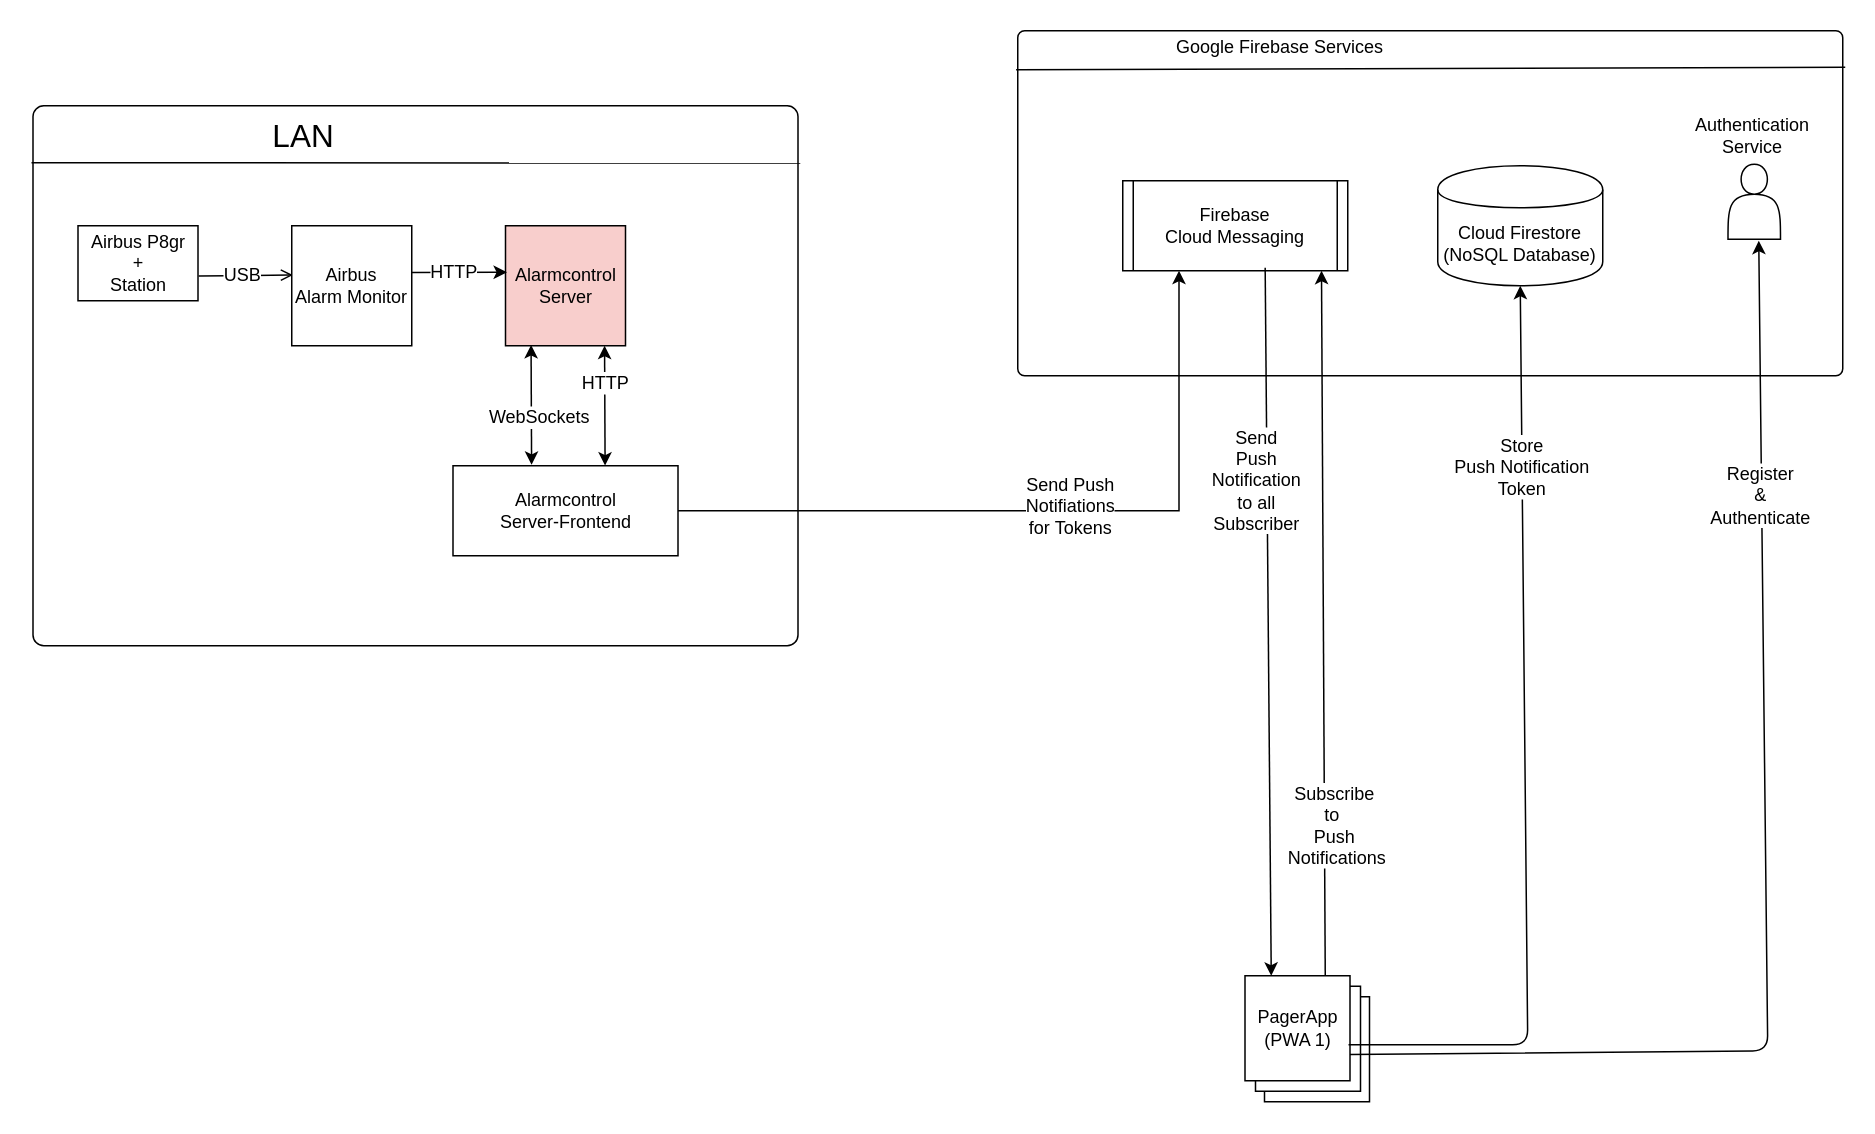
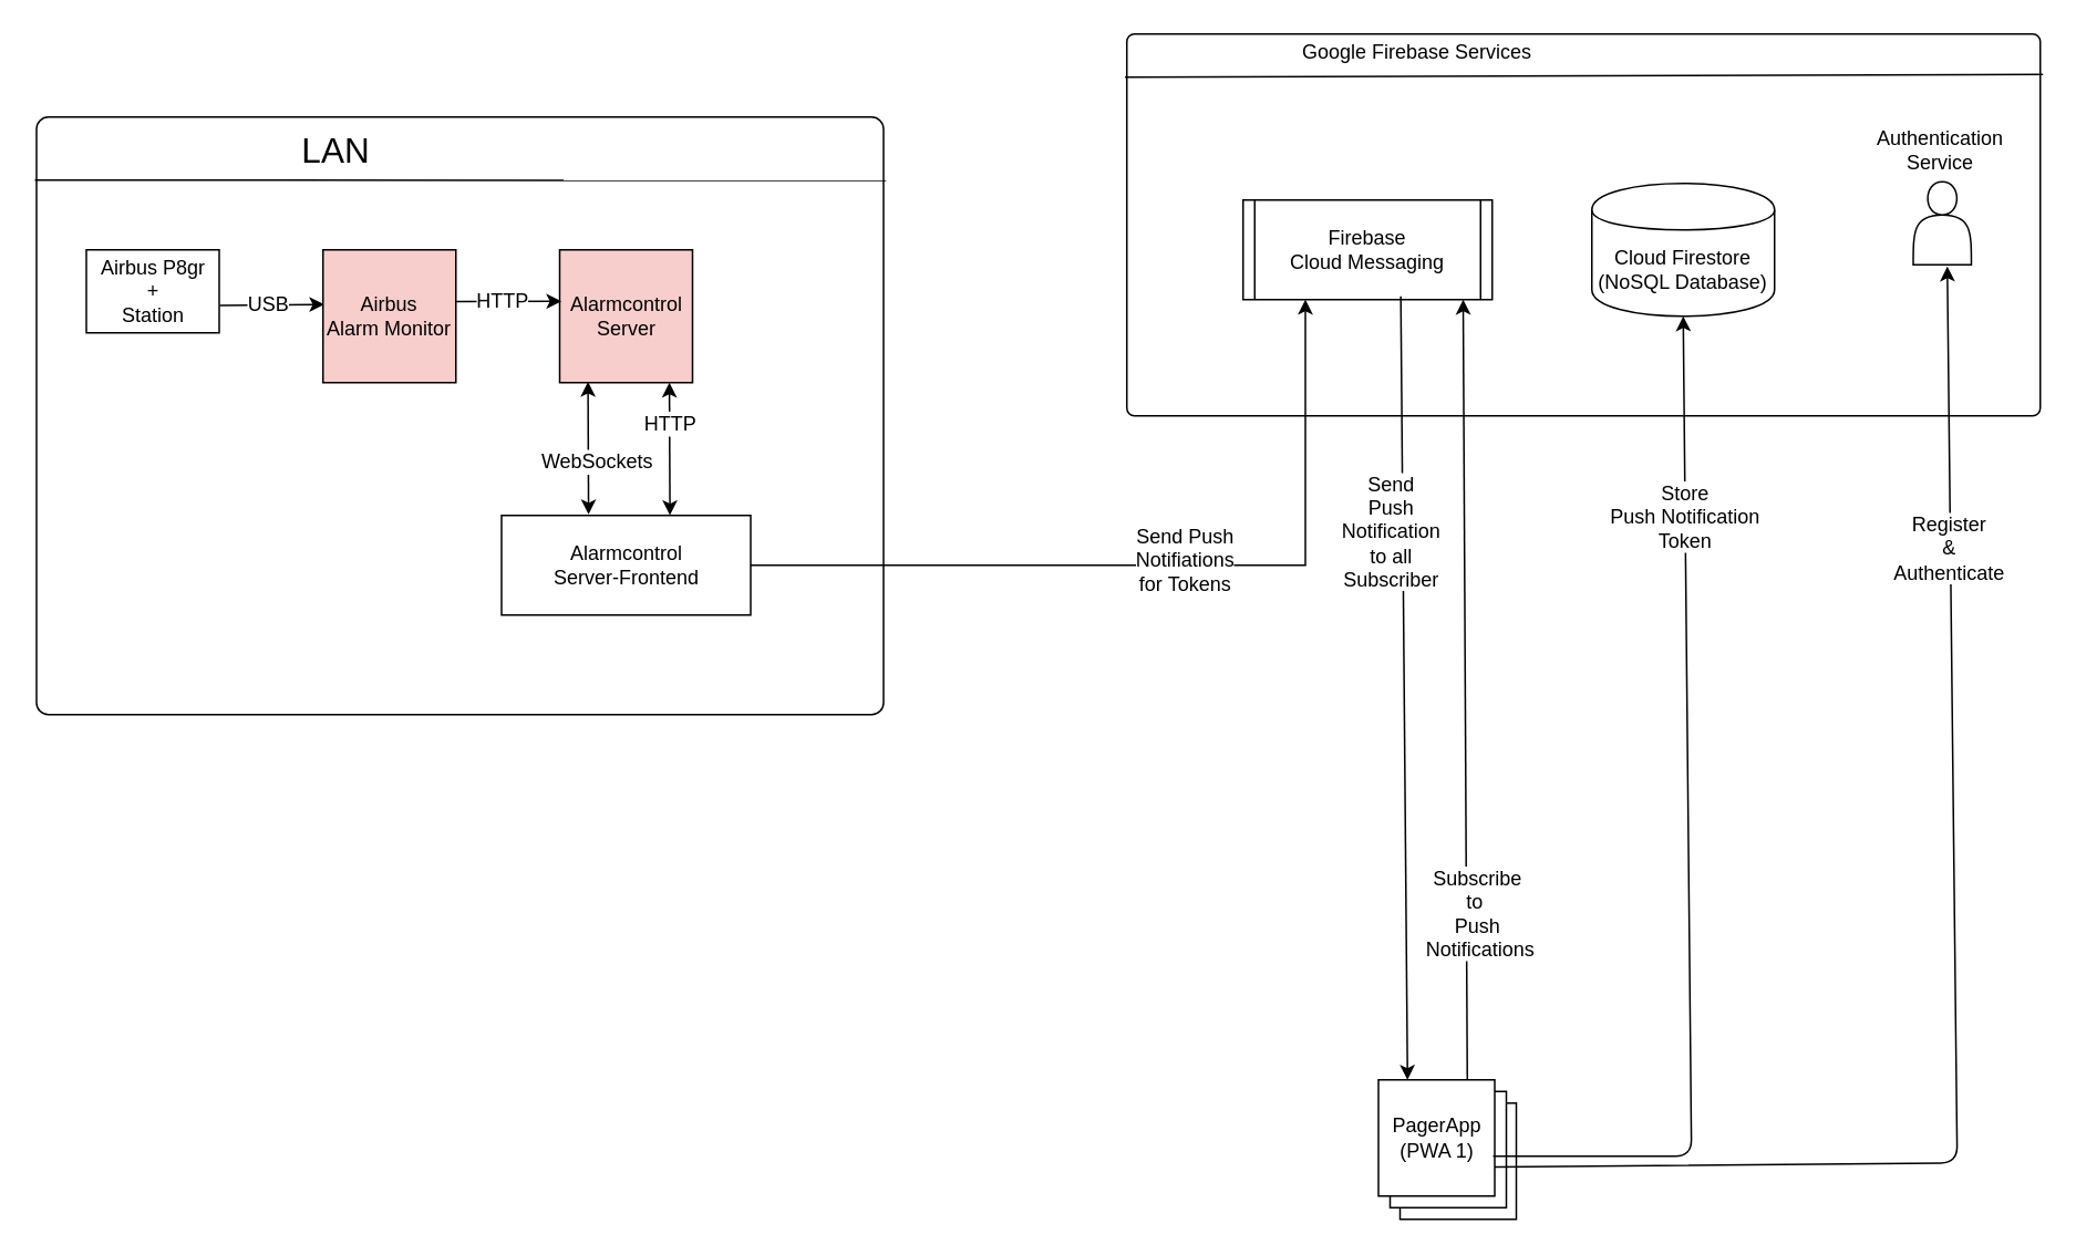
  <mxCell id="0" />
  <mxCell id="1" parent="0" />
  <mxCell id="2" value="PagerApp&lt;br&gt;(PWA 2)" style="rounded=0;whiteSpace=wrap;html=1;fontSize=12;" vertex="1" parent="1"><mxGeometry x="842.5" y="664" width="70" height="70" as="geometry" /></mxCell>
  <mxCell id="3" value="PagerApp&lt;br&gt;(PWA 2)" style="rounded=0;whiteSpace=wrap;html=1;fontSize=12;" vertex="1" parent="1"><mxGeometry x="836.5" y="657" width="70" height="70" as="geometry" /></mxCell>
  <mxCell id="4" value="" style="rounded=1;whiteSpace=wrap;html=1;fontSize=12;arcSize=2;" vertex="1" parent="1"><mxGeometry x="678" y="20" width="550" height="230" as="geometry" /></mxCell>
  <mxCell id="5" value="" style="rounded=1;whiteSpace=wrap;html=1;fontSize=12;arcSize=2;" vertex="1" parent="1"><mxGeometry x="21.5" y="70" width="510" height="360" as="geometry" /></mxCell>
  <mxCell id="6" value="LAN" style="text;html=1;strokeColor=none;fillColor=none;align=center;verticalAlign=middle;whiteSpace=wrap;rounded=0;fontSize=21;" vertex="1" parent="1"><mxGeometry x="181.5" y="80" width="40" height="20" as="geometry" /></mxCell>
  <mxCell id="7" value="Alarmcontrol&lt;br&gt;Server" style="whiteSpace=wrap;html=1;aspect=fixed;fontSize=12;fillColor=#f8cecc;" vertex="1" parent="1"><mxGeometry x="336.5" y="150" width="80" height="80" as="geometry" /></mxCell>
  <mxCell id="8" value="" style="endArrow=none;html=1;fontSize=12;entryX=1.003;entryY=0.106;entryDx=0;entryDy=0;entryPerimeter=0;" edge="1" parent="1" target="5"><mxGeometry width="50" height="50" relative="1" as="geometry"><mxPoint x="20.5" y="108" as="sourcePoint" /><mxPoint x="71.5" y="450" as="targetPoint" /></mxGeometry></mxCell>
  <mxCell id="9" style="edgeStyle=orthogonalEdgeStyle;rounded=0;orthogonalLoop=1;jettySize=auto;html=1;exitX=1;exitY=0.5;exitDx=0;exitDy=0;fontSize=12;entryX=0.25;entryY=1;entryDx=0;entryDy=0;" edge="1" parent="1" source="11" target="24"><mxGeometry relative="1" as="geometry" /></mxCell>
  <mxCell id="10" value="Send Push &lt;br&gt;Notifiations &lt;br&gt;for&amp;nbsp;Tokens" style="text;html=1;resizable=0;points=[];align=center;verticalAlign=middle;labelBackgroundColor=#ffffff;fontSize=12;" vertex="1" connectable="0" parent="9"><mxGeometry x="0.413" y="1" relative="1" as="geometry"><mxPoint x="-72.5" y="11" as="offset" /></mxGeometry></mxCell>
  <mxCell id="11" value="&lt;span style=&quot;white-space: normal&quot;&gt;Alarmcontrol&lt;/span&gt;&lt;br style=&quot;white-space: normal&quot;&gt;&lt;span style=&quot;white-space: normal&quot;&gt;Server-Frontend&lt;/span&gt;" style="rounded=0;whiteSpace=wrap;html=1;fontSize=12;" vertex="1" parent="1"><mxGeometry x="301.5" y="310" width="150" height="60" as="geometry" /></mxCell>
  <mxCell id="12" value="" style="endArrow=classic;startArrow=classic;html=1;fontSize=12;entryX=0.188;entryY=0.993;entryDx=0;entryDy=0;entryPerimeter=0;exitX=0.336;exitY=-0.01;exitDx=0;exitDy=0;exitPerimeter=0;" edge="1" parent="1"><mxGeometry width="50" height="50" relative="1" as="geometry"><mxPoint x="353.9" y="309.4" as="sourcePoint" /><mxPoint x="353.54" y="229.44" as="targetPoint" /></mxGeometry></mxCell>
  <mxCell id="13" value="WebSockets" style="text;html=1;resizable=0;points=[];align=center;verticalAlign=middle;labelBackgroundColor=#ffffff;fontSize=12;" vertex="1" connectable="0" parent="12"><mxGeometry x="0.131" y="-1" relative="1" as="geometry"><mxPoint x="4" y="13.5" as="offset" /></mxGeometry></mxCell>
  <mxCell id="14" value="" style="endArrow=classic;startArrow=classic;html=1;fontSize=12;entryX=0.188;entryY=0.993;entryDx=0;entryDy=0;entryPerimeter=0;exitX=0.336;exitY=-0.01;exitDx=0;exitDy=0;exitPerimeter=0;" edge="1" parent="1"><mxGeometry width="50" height="50" relative="1" as="geometry"><mxPoint x="402.9" y="309.9" as="sourcePoint" /><mxPoint x="402.54" y="229.94" as="targetPoint" /></mxGeometry></mxCell>
  <mxCell id="15" value="HTTP" style="text;html=1;resizable=0;points=[];align=center;verticalAlign=middle;labelBackgroundColor=#ffffff;fontSize=12;" vertex="1" connectable="0" parent="14"><mxGeometry x="0.323" relative="1" as="geometry"><mxPoint y="-2" as="offset" /></mxGeometry></mxCell>
  <mxCell id="16" value="Airbus P8gr&lt;br&gt;+&lt;br&gt;Station" style="rounded=0;whiteSpace=wrap;html=1;fontSize=12;" vertex="1" parent="1"><mxGeometry x="51.5" y="150" width="80" height="50" as="geometry" /></mxCell>
- <mxCell id="17" value="" style="endArrow=open;html=1;fontSize=12;exitX=1.005;exitY=0.669;exitDx=0;exitDy=0;exitPerimeter=0;entryX=0.01;entryY=0.411;entryDx=0;entryDy=0;entryPerimeter=0;" edge="1" parent="1" source="16" target="19"><mxGeometry width="50" height="50" relative="1" as="geometry"><mxPoint x="141.5" y="200" as="sourcePoint" /><mxPoint x="191.5" y="160" as="targetPoint" /></mxGeometry></mxCell>
+ <mxCell id="17" value="" style="endArrow=classic;html=1;fontSize=12;exitX=1.005;exitY=0.669;exitDx=0;exitDy=0;exitPerimeter=0;entryX=0.01;entryY=0.411;entryDx=0;entryDy=0;entryPerimeter=0;" edge="1" parent="1" source="16" target="19"><mxGeometry width="50" height="50" relative="1" as="geometry"><mxPoint x="141.5" y="200" as="sourcePoint" /><mxPoint x="191.5" y="160" as="targetPoint" /></mxGeometry></mxCell>
  <mxCell id="18" value="USB" style="text;html=1;resizable=0;points=[];align=center;verticalAlign=middle;labelBackgroundColor=#ffffff;fontSize=12;" vertex="1" connectable="0" parent="17"><mxGeometry x="0.163" y="-1" relative="1" as="geometry"><mxPoint x="-8" y="-2" as="offset" /></mxGeometry></mxCell>
- <mxCell id="19" value="Airbus&lt;br&gt;Alarm Monitor&lt;br&gt;" style="whiteSpace=wrap;html=1;aspect=fixed;fontSize=12;" vertex="1" parent="1"><mxGeometry x="194" y="150" width="80" height="80" as="geometry" /></mxCell>
+ <mxCell id="19" value="Airbus&lt;br&gt;Alarm Monitor&lt;br&gt;" style="whiteSpace=wrap;html=1;aspect=fixed;fontSize=12;fillColor=#f8cecc;" vertex="1" parent="1"><mxGeometry x="194" y="150" width="80" height="80" as="geometry" /></mxCell>
  <mxCell id="20" value="" style="endArrow=classic;html=1;fontSize=12;exitX=0.996;exitY=0.389;exitDx=0;exitDy=0;exitPerimeter=0;" edge="1" parent="1" source="19"><mxGeometry width="50" height="50" relative="1" as="geometry"><mxPoint x="21.5" y="500" as="sourcePoint" /><mxPoint x="337.5" y="181" as="targetPoint" /></mxGeometry></mxCell>
  <mxCell id="21" value="HTTP" style="text;html=1;resizable=0;points=[];align=center;verticalAlign=middle;labelBackgroundColor=#ffffff;fontSize=12;" vertex="1" connectable="0" parent="20"><mxGeometry x="-0.395" y="-3" relative="1" as="geometry"><mxPoint x="9" y="-4" as="offset" /></mxGeometry></mxCell>
  <mxCell id="22" value="" style="endArrow=none;html=1;fontSize=12;entryX=1.003;entryY=0.106;entryDx=0;entryDy=0;entryPerimeter=0;exitX=-0.002;exitY=0.113;exitDx=0;exitDy=0;exitPerimeter=0;" edge="1" parent="1" target="4" source="4"><mxGeometry width="50" height="50" relative="1" as="geometry"><mxPoint x="677.931" y="88" as="sourcePoint" /><mxPoint x="728.931" y="430" as="targetPoint" /></mxGeometry></mxCell>
  <mxCell id="23" value="Google Firebase Services" style="text;html=1;strokeColor=none;fillColor=none;align=center;verticalAlign=middle;whiteSpace=wrap;rounded=0;fontSize=12;" vertex="1" parent="1"><mxGeometry x="768" y="21" width="170" height="20" as="geometry" /></mxCell>
  <mxCell id="24" value="Firebase&lt;br&gt;Cloud Messaging" style="shape=process;whiteSpace=wrap;html=1;backgroundOutline=1;fontSize=12;size=0.046;" vertex="1" parent="1"><mxGeometry x="748" y="120" width="150" height="60" as="geometry" /></mxCell>
  <mxCell id="25" value="PagerApp&lt;br&gt;(PWA 1)" style="rounded=0;whiteSpace=wrap;html=1;fontSize=12;" vertex="1" parent="1"><mxGeometry x="829.5" y="650" width="70" height="70" as="geometry" /></mxCell>
  <mxCell id="26" value="" style="endArrow=classic;html=1;fontSize=12;entryX=0.75;entryY=1;entryDx=0;entryDy=0;exitX=0.75;exitY=0;exitDx=0;exitDy=0;" edge="1" parent="1"><mxGeometry width="50" height="50" relative="1" as="geometry"><mxPoint x="883" y="650" as="sourcePoint" /><mxPoint x="880.5" y="180" as="targetPoint" /></mxGeometry></mxCell>
  <mxCell id="27" value="Subscribe&lt;br&gt;to&amp;nbsp;&lt;br&gt;Push&lt;br&gt;&amp;nbsp;Notifications" style="text;html=1;resizable=0;points=[];align=center;verticalAlign=middle;labelBackgroundColor=#ffffff;fontSize=12;" vertex="1" connectable="0" parent="26"><mxGeometry x="-0.74" y="2" relative="1" as="geometry"><mxPoint x="8" y="-39.5" as="offset" /></mxGeometry></mxCell>
  <mxCell id="28" value="" style="endArrow=classic;html=1;fontSize=12;exitX=0.633;exitY=0.967;exitDx=0;exitDy=0;entryX=0.25;entryY=0;entryDx=0;entryDy=0;exitPerimeter=0;" edge="1" parent="1" source="24" target="25"><mxGeometry width="50" height="50" relative="1" as="geometry"><mxPoint x="168" y="630" as="sourcePoint" /><mxPoint x="218" y="580" as="targetPoint" /></mxGeometry></mxCell>
  <mxCell id="29" value="Send&lt;br&gt;Push&lt;br&gt;Notification&lt;br&gt;to all&lt;br&gt;Subscriber" style="text;html=1;resizable=0;points=[];align=center;verticalAlign=middle;labelBackgroundColor=#ffffff;fontSize=12;" vertex="1" connectable="0" parent="28"><mxGeometry x="-0.112" y="3" relative="1" as="geometry"><mxPoint x="-11.5" y="-68" as="offset" /></mxGeometry></mxCell>
  <mxCell id="30" value="Cloud Firestore&lt;br&gt;(NoSQL Database)" style="shape=cylinder;whiteSpace=wrap;html=1;boundedLbl=1;backgroundOutline=1;fontSize=12;" vertex="1" parent="1"><mxGeometry x="958" y="110" width="110" height="80" as="geometry" /></mxCell>
  <mxCell id="31" value="" style="endArrow=classic;html=1;fontSize=12;entryX=0.5;entryY=1;entryDx=0;entryDy=0;exitX=0.986;exitY=0.657;exitDx=0;exitDy=0;exitPerimeter=0;" edge="1" parent="1" source="25" target="30"><mxGeometry width="50" height="50" relative="1" as="geometry"><mxPoint x="1103" y="530" as="sourcePoint" /><mxPoint x="188" y="580" as="targetPoint" /><Array as="points"><mxPoint x="1018" y="696" /></Array></mxGeometry></mxCell>
  <mxCell id="32" value="Store&lt;br&gt;Push Notification&lt;br&gt;Token" style="text;html=1;resizable=0;points=[];align=center;verticalAlign=middle;labelBackgroundColor=#ffffff;fontSize=12;" vertex="1" connectable="0" parent="31"><mxGeometry x="0.494" y="1" relative="1" as="geometry"><mxPoint x="-0.5" y="-38" as="offset" /></mxGeometry></mxCell>
  <mxCell id="33" value="" style="shape=actor;whiteSpace=wrap;html=1;fontSize=12;" vertex="1" parent="1"><mxGeometry x="1151.5" y="109" width="35" height="50" as="geometry" /></mxCell>
  <mxCell id="34" value="Authentication Service&lt;br&gt;" style="text;html=1;strokeColor=none;fillColor=none;align=center;verticalAlign=middle;whiteSpace=wrap;rounded=0;fontSize=12;" vertex="1" parent="1"><mxGeometry x="1118" y="80" width="100" height="20" as="geometry" /></mxCell>
  <mxCell id="35" value="" style="endArrow=classic;html=1;fontSize=12;entryX=0.586;entryY=1.02;entryDx=0;entryDy=0;exitX=1;exitY=0.75;exitDx=0;exitDy=0;entryPerimeter=0;" edge="1" parent="1" source="25" target="33"><mxGeometry width="50" height="50" relative="1" as="geometry"><mxPoint x="908.52" y="705.99" as="sourcePoint" /><mxPoint x="1023" y="200" as="targetPoint" /><Array as="points"><mxPoint x="1178" y="700" /></Array></mxGeometry></mxCell>
  <mxCell id="36" value="Register &lt;br&gt;&amp;amp;&lt;br&gt;Authenticate" style="text;html=1;resizable=0;points=[];align=center;verticalAlign=middle;labelBackgroundColor=#ffffff;fontSize=12;" vertex="1" connectable="0" parent="35"><mxGeometry x="0.494" y="1" relative="1" as="geometry"><mxPoint x="-0.5" y="-38" as="offset" /></mxGeometry></mxCell>
